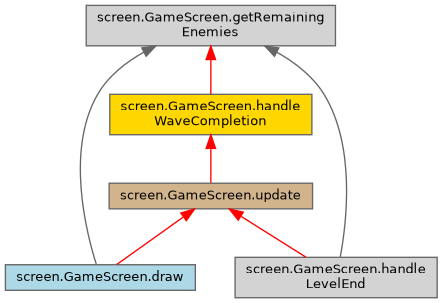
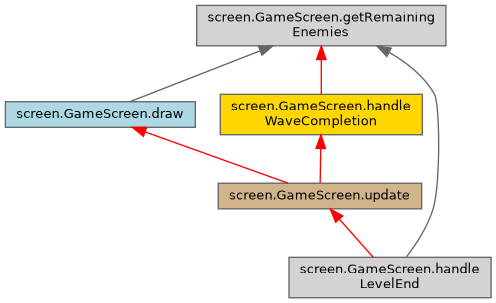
  digraph {
    rankdir=TB
    node [color=grey40 fillcolor=lightgrey fontname=Helvetica fontsize=10 shape=box style=filled]
    edge [color=red dir=back fontname=Helvetica fontsize=10 labelfontname=Helvetica labelfontsize=10 style=solid]
    n1 [color=gray40 fontcolor=black height=0.2 label="screen.GameScreen.getRemaining\lEnemies" width=0.4]
    n2 [fillcolor=lightblue height=0.2 label="screen.GameScreen.draw" width=0.4]
    n3 [height=0.2 label="screen.GameScreen.handle\lLevelEnd" width=0.4]
    n4 [fillcolor=gold height=0.2 label="screen.GameScreen.handle\lWaveCompletion" width=0.4]
    n5 [fillcolor=tan height=0.2 label="screen.GameScreen.update" width=0.4]
    n1 -> n2 [color=gray40]
    n1 -> n3 [color=gray40]
    n1 -> n4
-   n5 -> n2
+   n2 -> n5
    n4 -> n5
    n5 -> n3
  }
